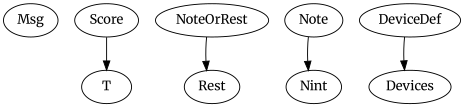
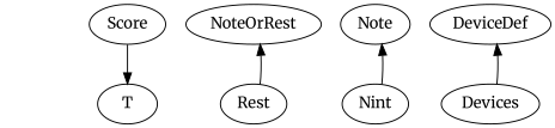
  digraph {
    fontname=Merriweather
    node [fontname=Merriweather]
    edge [fontname=Merriweather]
-   Msg
    Score
    T
    NoteOrRest
    Rest
    Note
    Nint
    DeviceDef
    Devices
    Score -> T
-   NoteOrRest -> Rest
-   Note -> Nint
-   DeviceDef -> Devices
+   Rest -> NoteOrRest
+   Nint -> Note
+   Devices -> DeviceDef
  }
